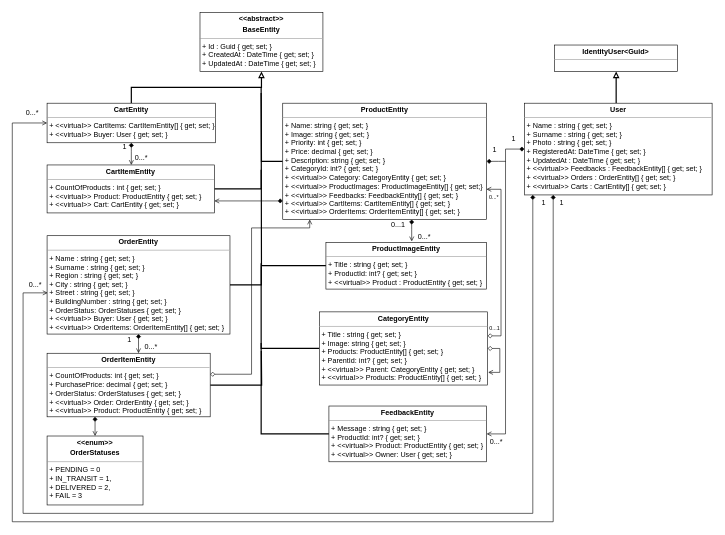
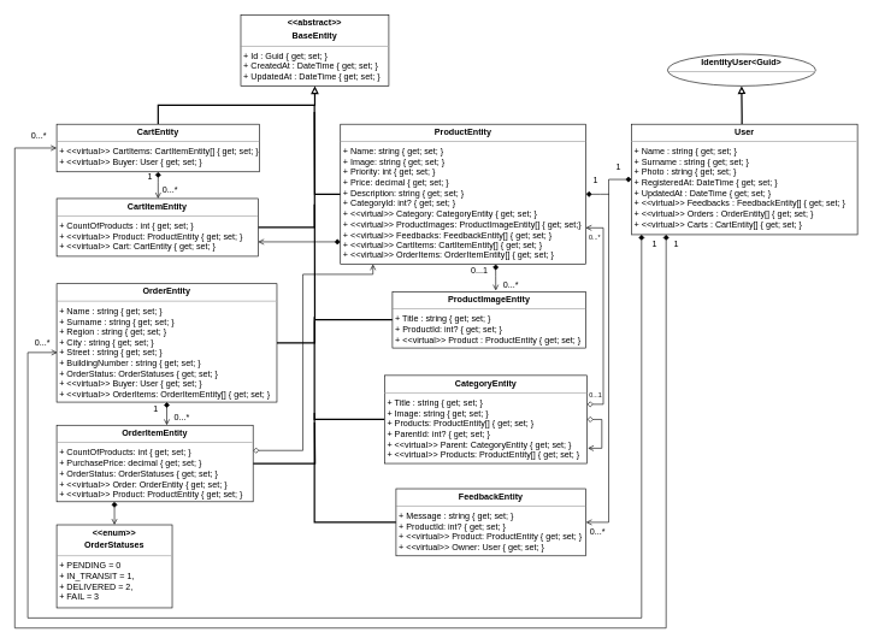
  <mxCell id="0" />
  <mxCell id="1" parent="0" />
  <mxCell id="2" value="&lt;p style=&quot;margin: 0px ; margin-top: 4px ; text-align: center&quot;&gt;&lt;b&gt;&amp;lt;&amp;lt;abstract&amp;gt;&amp;gt;&lt;/b&gt;&lt;/p&gt;&lt;p style=&quot;margin: 0px ; margin-top: 4px ; text-align: center&quot;&gt;&lt;b&gt;BaseEntity&lt;/b&gt;&lt;/p&gt;&lt;hr size=&quot;1&quot;&gt;&lt;p style=&quot;margin: 0px ; margin-left: 4px&quot;&gt;+ Id : Guid { get; set; }&lt;/p&gt;&lt;p style=&quot;margin: 0px ; margin-left: 4px&quot;&gt;+ CreatedAt : DateTime { get; set; }&lt;br&gt;&lt;/p&gt;&lt;p style=&quot;margin: 0px ; margin-left: 4px&quot;&gt;+ UpdatedAt : DateTime { get; set; }&lt;br&gt;&lt;/p&gt;&lt;hr size=&quot;1&quot;&gt;&lt;p style=&quot;margin: 0px ; margin-left: 4px&quot;&gt;+ method(): Type&lt;/p&gt;" style="verticalAlign=top;align=left;overflow=fill;fontSize=12;fontFamily=Helvetica;html=1;" vertex="1" parent="1"><mxGeometry x="333" y="20" width="205" height="98" as="geometry" /></mxCell>
  <mxCell id="3" style="edgeStyle=orthogonalEdgeStyle;rounded=0;orthogonalLoop=1;jettySize=auto;html=1;endArrow=none;endFill=0;strokeWidth=2;" edge="1" parent="1" source="7"><mxGeometry relative="1" as="geometry"><mxPoint x="435" y="154" as="targetPoint" /></mxGeometry></mxCell>
  <mxCell id="4" style="edgeStyle=orthogonalEdgeStyle;rounded=0;orthogonalLoop=1;jettySize=auto;html=1;startArrow=diamond;startFill=1;endArrow=open;endFill=0;entryX=0.534;entryY=-0.019;entryDx=0;entryDy=0;entryPerimeter=0;" edge="1" parent="1" source="7" target="33"><mxGeometry relative="1" as="geometry"><mxPoint x="731" y="378" as="targetPoint" /><Array as="points"><mxPoint x="686" y="382" /><mxPoint x="686" y="382" /></Array></mxGeometry></mxCell>
  <mxCell id="5" style="edgeStyle=orthogonalEdgeStyle;rounded=0;orthogonalLoop=1;jettySize=auto;html=1;entryX=1;entryY=0.75;entryDx=0;entryDy=0;startArrow=diamond;startFill=1;endArrow=open;endFill=0;strokeWidth=1;" edge="1" parent="1" source="7" target="31"><mxGeometry relative="1" as="geometry"><Array as="points"><mxPoint x="441" y="334" /><mxPoint x="441" y="334" /></Array></mxGeometry></mxCell>
  <mxCell id="6" style="edgeStyle=orthogonalEdgeStyle;rounded=0;orthogonalLoop=1;jettySize=auto;html=1;startArrow=diamond;startFill=1;endArrow=none;endFill=0;strokeWidth=1;" edge="1" parent="1" source="7"><mxGeometry relative="1" as="geometry"><mxPoint x="843" y="268" as="targetPoint" /></mxGeometry></mxCell>
  <mxCell id="7" value="&lt;p style=&quot;margin: 0px ; margin-top: 4px ; text-align: center&quot;&gt;&lt;b&gt;ProductEntity&lt;/b&gt;&lt;/p&gt;&lt;hr size=&quot;1&quot;&gt;&lt;p style=&quot;margin: 0px ; margin-left: 4px&quot;&gt;+ Name: string { get; set; }&lt;/p&gt;&lt;p style=&quot;margin: 0px ; margin-left: 4px&quot;&gt;+ Image: string { get; set; }&lt;/p&gt;&lt;p style=&quot;margin: 0px ; margin-left: 4px&quot;&gt;+ Priority: int { get; set; }&lt;br&gt;&lt;/p&gt;&lt;p style=&quot;margin: 0px ; margin-left: 4px&quot;&gt;+ Price: decimal { get; set; }&lt;/p&gt;&lt;p style=&quot;margin: 0px ; margin-left: 4px&quot;&gt;+ Description: string { get; set; }&lt;br&gt;&lt;/p&gt;&lt;p style=&quot;margin: 0px ; margin-left: 4px&quot;&gt;+ CategoryId: int? { get; set; }&lt;/p&gt;&lt;p style=&quot;margin: 0px ; margin-left: 4px&quot;&gt;+ &amp;lt;&amp;lt;virtual&amp;gt;&amp;gt; Category: CategoryEntity { get; set; }&lt;/p&gt;&lt;p style=&quot;margin: 0px ; margin-left: 4px&quot;&gt;+ &amp;lt;&amp;lt;virtual&amp;gt;&amp;gt; ProductImages: ProductImageEntity[] { get; set;}&lt;/p&gt;&lt;p style=&quot;margin: 0px ; margin-left: 4px&quot;&gt;+ &amp;lt;&amp;lt;virtual&amp;gt;&amp;gt; Feedbacks: FeedbackEntity[] { get; set; }&lt;/p&gt;&lt;p style=&quot;margin: 0px ; margin-left: 4px&quot;&gt;+ &amp;lt;&amp;lt;virtual&amp;gt;&amp;gt; CartItems: CartItemEntity[] { get; set; }&lt;/p&gt;&lt;p style=&quot;margin: 0px ; margin-left: 4px&quot;&gt;+ &amp;lt;&amp;lt;virtual&amp;gt;&amp;gt; OrderItems: OrderItemEntity[] { get; set; }&lt;br&gt;&lt;/p&gt;&lt;hr size=&quot;1&quot;&gt;&lt;p style=&quot;margin: 0px ; margin-left: 4px&quot;&gt;&lt;br&gt;&lt;/p&gt;" style="verticalAlign=top;align=left;overflow=fill;fontSize=12;fontFamily=Helvetica;html=1;" vertex="1" parent="1"><mxGeometry x="471" y="171" width="340" height="194" as="geometry" /></mxCell>
  <mxCell id="8" style="edgeStyle=orthogonalEdgeStyle;rounded=0;orthogonalLoop=1;jettySize=auto;html=1;endArrow=none;endFill=0;strokeWidth=2;" edge="1" parent="1" source="10"><mxGeometry relative="1" as="geometry"><mxPoint x="435" y="438" as="targetPoint" /><Array as="points"><mxPoint x="435" y="580" /></Array></mxGeometry></mxCell>
  <mxCell id="9" style="edgeStyle=orthogonalEdgeStyle;rounded=0;orthogonalLoop=1;jettySize=auto;html=1;entryX=0.999;entryY=0.74;entryDx=0;entryDy=0;entryPerimeter=0;startArrow=diamond;startFill=0;endArrow=open;endFill=0;" edge="1" parent="1" source="10" target="7"><mxGeometry relative="1" as="geometry"><Array as="points"><mxPoint x="835" y="559" /><mxPoint x="835" y="315" /></Array></mxGeometry></mxCell>
  <mxCell id="10" value="&lt;p style=&quot;margin: 0px ; margin-top: 4px ; text-align: center&quot;&gt;&lt;b&gt;CategoryEntity&lt;/b&gt;&lt;/p&gt;&lt;hr size=&quot;1&quot;&gt;&lt;p style=&quot;margin: 0px ; margin-left: 4px&quot;&gt;+ Title : string { get; set; }&lt;br&gt;&lt;/p&gt;&lt;p style=&quot;margin: 0px ; margin-left: 4px&quot;&gt;+ Image: string { get; set; }&lt;br&gt;&lt;/p&gt;&lt;p style=&quot;margin: 0px ; margin-left: 4px&quot;&gt;+ Products: ProductEntity[] { get; set; }&lt;/p&gt;&lt;p style=&quot;margin: 0px ; margin-left: 4px&quot;&gt;+ ParentId: int? { get; set; }&lt;/p&gt;&lt;p style=&quot;margin: 0px ; margin-left: 4px&quot;&gt;+ &amp;lt;&amp;lt;virtual&amp;gt;&amp;gt; Parent: CategoryEntity { get; set; }&lt;/p&gt;&lt;p style=&quot;margin: 0px ; margin-left: 4px&quot;&gt;+ &amp;lt;&amp;lt;virtual&amp;gt;&amp;gt; Products: ProductEntity[] { get; set; }&lt;/p&gt;&lt;hr size=&quot;1&quot;&gt;&lt;p style=&quot;margin: 0px ; margin-left: 4px&quot;&gt;+ method(): Type&lt;/p&gt;" style="verticalAlign=top;align=left;overflow=fill;fontSize=12;fontFamily=Helvetica;html=1;" vertex="1" parent="1"><mxGeometry x="532" y="519" width="280.75" height="122" as="geometry" /></mxCell>
  <mxCell id="11" style="edgeStyle=orthogonalEdgeStyle;rounded=0;orthogonalLoop=1;jettySize=auto;html=1;endArrow=none;endFill=0;strokeWidth=2;" edge="1" parent="1" source="12"><mxGeometry relative="1" as="geometry"><mxPoint x="435" y="571" as="targetPoint" /><Array as="points"><mxPoint x="435" y="722" /><mxPoint x="435" y="571" /></Array></mxGeometry></mxCell>
  <mxCell id="12" value="&lt;p style=&quot;margin: 0px ; margin-top: 4px ; text-align: center&quot;&gt;&lt;b&gt;FeedbackEntity&lt;/b&gt;&lt;/p&gt;&lt;hr size=&quot;1&quot;&gt;&lt;p style=&quot;margin: 0px ; margin-left: 4px&quot;&gt;+ Message : string { get; set; }&lt;br&gt;&lt;/p&gt;&lt;p style=&quot;margin: 0px ; margin-left: 4px&quot;&gt;+ ProductId: int? { get; set; }&lt;/p&gt;&lt;p style=&quot;margin: 0px ; margin-left: 4px&quot;&gt;+ &amp;lt;&amp;lt;virtual&amp;gt;&amp;gt; Product: ProductEntity { get; set; }&lt;/p&gt;&lt;p style=&quot;margin: 0px ; margin-left: 4px&quot;&gt;+ &amp;lt;&amp;lt;virtual&amp;gt;&amp;gt; Owner: User { get; set; }&lt;/p&gt;&lt;hr size=&quot;1&quot;&gt;&lt;p style=&quot;margin: 0px ; margin-left: 4px&quot;&gt;+ method(): Type&lt;/p&gt;" style="verticalAlign=top;align=left;overflow=fill;fontSize=12;fontFamily=Helvetica;html=1;" vertex="1" parent="1"><mxGeometry x="548" y="676" width="263" height="93" as="geometry" /></mxCell>
  <mxCell id="13" style="edgeStyle=orthogonalEdgeStyle;rounded=0;orthogonalLoop=1;jettySize=auto;html=1;endArrow=block;endFill=0;strokeWidth=2;" edge="1" parent="1" source="17" target="18"><mxGeometry relative="1" as="geometry"><Array as="points"><mxPoint x="1027" y="159" /><mxPoint x="1027" y="159" /></Array></mxGeometry></mxCell>
  <mxCell id="14" style="edgeStyle=orthogonalEdgeStyle;rounded=0;orthogonalLoop=1;jettySize=auto;html=1;entryX=1;entryY=0.5;entryDx=0;entryDy=0;startArrow=diamond;startFill=1;endArrow=open;endFill=0;" edge="1" parent="1" source="17" target="12"><mxGeometry relative="1" as="geometry" /></mxCell>
  <mxCell id="15" style="edgeStyle=orthogonalEdgeStyle;rounded=0;orthogonalLoop=1;jettySize=auto;html=1;entryX=0.003;entryY=0.581;entryDx=0;entryDy=0;entryPerimeter=0;startArrow=diamond;startFill=1;endArrow=open;endFill=0;" edge="1" parent="1" source="17" target="24"><mxGeometry relative="1" as="geometry"><Array as="points"><mxPoint x="888" y="855" /><mxPoint x="38" y="855" /><mxPoint x="38" y="487" /></Array></mxGeometry></mxCell>
  <mxCell id="16" style="edgeStyle=orthogonalEdgeStyle;rounded=0;orthogonalLoop=1;jettySize=auto;html=1;entryX=0;entryY=0.5;entryDx=0;entryDy=0;startArrow=diamond;startFill=1;endArrow=open;endFill=0;" edge="1" parent="1" source="17" target="21"><mxGeometry relative="1" as="geometry"><Array as="points"><mxPoint x="922" y="869" /><mxPoint x="20" y="869" /><mxPoint x="20" y="204" /></Array></mxGeometry></mxCell>
  <mxCell id="17" value="&lt;p style=&quot;margin: 0px ; margin-top: 4px ; text-align: center&quot;&gt;&lt;b&gt;User&lt;/b&gt;&lt;/p&gt;&lt;hr size=&quot;1&quot;&gt;&lt;p style=&quot;margin: 0px ; margin-left: 4px&quot;&gt;+ Name : string { get; set; }&lt;br&gt;&lt;/p&gt;&lt;p style=&quot;margin: 0px ; margin-left: 4px&quot;&gt;+ Surname : string { get; set; }&lt;br&gt;&lt;/p&gt;&lt;p style=&quot;margin: 0px ; margin-left: 4px&quot;&gt;+ Photo : string { get; set; }&lt;br&gt;&lt;/p&gt;&lt;p style=&quot;margin: 0px ; margin-left: 4px&quot;&gt;+ RegisteredAt: DateTime { get; set; }&lt;/p&gt;&lt;p style=&quot;margin: 0px ; margin-left: 4px&quot;&gt;+ UpdatedAt : DateTime { get; set; }&lt;br&gt;&lt;/p&gt;&lt;p style=&quot;margin: 0px ; margin-left: 4px&quot;&gt;+ &amp;lt;&amp;lt;virtual&amp;gt;&amp;gt; Feedbacks : FeedbackEntity[] { get; set; }&lt;/p&gt;&lt;p style=&quot;margin: 0px ; margin-left: 4px&quot;&gt;+ &amp;lt;&amp;lt;virtual&amp;gt;&amp;gt; Orders : OrderEntity[] { get; set; }&lt;/p&gt;&lt;p style=&quot;margin: 0px ; margin-left: 4px&quot;&gt;+ &amp;lt;&amp;lt;virtual&amp;gt;&amp;gt; Carts : CartEntity[] { get; set; }&lt;/p&gt;&lt;hr size=&quot;1&quot;&gt;&lt;p style=&quot;margin: 0px ; margin-left: 4px&quot;&gt;+ method(): Type&lt;/p&gt;" style="verticalAlign=top;align=left;overflow=fill;fontSize=12;fontFamily=Helvetica;html=1;" vertex="1" parent="1"><mxGeometry x="874" y="171" width="313" height="153" as="geometry" /></mxCell>
- <mxCell id="18" value="&lt;p style=&quot;margin: 0px ; margin-top: 4px ; text-align: center&quot;&gt;&lt;b&gt;IdentityUser&amp;lt;Guid&amp;gt;&lt;/b&gt;&lt;/p&gt;&lt;hr size=&quot;1&quot;&gt;&lt;p style=&quot;margin: 0px ; margin-left: 4px&quot;&gt;&lt;br&gt;&lt;/p&gt;" style="verticalAlign=top;align=left;overflow=fill;fontSize=12;fontFamily=Helvetica;html=1;" vertex="1" parent="1"><mxGeometry x="924" y="74" width="205" height="44" as="geometry" /></mxCell>
+ <mxCell id="18" value="&lt;p style=&quot;margin: 0px ; margin-top: 4px ; text-align: center&quot;&gt;&lt;b&gt;IdentityUser&amp;lt;Guid&amp;gt;&lt;/b&gt;&lt;/p&gt;&lt;hr size=&quot;1&quot;&gt;&lt;p style=&quot;margin: 0px ; margin-left: 4px&quot;&gt;&lt;br&gt;&lt;/p&gt;" style="ellipse;verticalAlign=top;align=left;overflow=fill;fontSize=12;fontFamily=Helvetica;html=1;" vertex="1" parent="1"><mxGeometry x="924" y="74" width="205" height="44" as="geometry" /></mxCell>
  <mxCell id="19" style="edgeStyle=orthogonalEdgeStyle;rounded=0;orthogonalLoop=1;jettySize=auto;html=1;entryX=0.5;entryY=1;entryDx=0;entryDy=0;endArrow=block;endFill=0;fontStyle=1;strokeWidth=2;" edge="1" parent="1" source="21" target="2"><mxGeometry relative="1" as="geometry" /></mxCell>
  <mxCell id="20" style="edgeStyle=orthogonalEdgeStyle;rounded=0;orthogonalLoop=1;jettySize=auto;html=1;endArrow=open;endFill=0;startArrow=diamond;startFill=1;" edge="1" parent="1" source="21" target="31"><mxGeometry relative="1" as="geometry"><Array as="points"><mxPoint x="219" y="251" /><mxPoint x="218" y="251" /></Array></mxGeometry></mxCell>
  <mxCell id="21" value="&lt;p style=&quot;margin: 0px ; margin-top: 4px ; text-align: center&quot;&gt;&lt;b&gt;CartEntity&lt;/b&gt;&lt;/p&gt;&lt;hr size=&quot;1&quot;&gt;&lt;p style=&quot;margin: 0px ; margin-left: 4px&quot;&gt;+ &amp;lt;&amp;lt;virtual&amp;gt;&amp;gt; CartItems: CartItemEntity[] { get; set; }&lt;/p&gt;&lt;p style=&quot;margin: 0px ; margin-left: 4px&quot;&gt;+ &amp;lt;&amp;lt;virtual&amp;gt;&amp;gt; Buyer: User { get; set; }&lt;/p&gt;&lt;hr size=&quot;1&quot;&gt;&lt;p style=&quot;margin: 0px ; margin-left: 4px&quot;&gt;+ method(): Type&lt;/p&gt;" style="verticalAlign=top;align=left;overflow=fill;fontSize=12;fontFamily=Helvetica;html=1;" vertex="1" parent="1"><mxGeometry x="78" y="171" width="281" height="66" as="geometry" /></mxCell>
  <mxCell id="22" style="edgeStyle=orthogonalEdgeStyle;rounded=0;orthogonalLoop=1;jettySize=auto;html=1;endArrow=none;endFill=0;strokeWidth=2;" edge="1" parent="1" source="24"><mxGeometry relative="1" as="geometry"><mxPoint x="435.294" y="443.118" as="targetPoint" /><Array as="points"><mxPoint x="435" y="474" /><mxPoint x="435" y="443" /></Array></mxGeometry></mxCell>
  <mxCell id="23" style="edgeStyle=orthogonalEdgeStyle;rounded=0;orthogonalLoop=1;jettySize=auto;html=1;startArrow=diamond;startFill=1;endArrow=open;endFill=0;" edge="1" parent="1" source="24" target="29"><mxGeometry relative="1" as="geometry"><Array as="points"><mxPoint x="231" y="576" /><mxPoint x="231" y="576" /></Array></mxGeometry></mxCell>
  <mxCell id="24" value="&lt;p style=&quot;margin: 0px ; margin-top: 4px ; text-align: center&quot;&gt;&lt;b&gt;OrderEntity&lt;/b&gt;&lt;/p&gt;&lt;hr size=&quot;1&quot;&gt;&lt;p style=&quot;margin: 0px ; margin-left: 4px&quot;&gt;+ Name : string { get; set; }&lt;/p&gt;&lt;p style=&quot;margin: 0px ; margin-left: 4px&quot;&gt;+ Surname : string { get; set; }&lt;br&gt;&lt;/p&gt;&lt;p style=&quot;margin: 0px ; margin-left: 4px&quot;&gt;+ Region : string { get; set; }&lt;br&gt;&lt;/p&gt;&lt;p style=&quot;margin: 0px ; margin-left: 4px&quot;&gt;+ City : string { get; set; }&lt;br&gt;&lt;/p&gt;&lt;p style=&quot;margin: 0px ; margin-left: 4px&quot;&gt;+ Street : string { get; set; }&lt;br&gt;&lt;/p&gt;&lt;p style=&quot;margin: 0px ; margin-left: 4px&quot;&gt;+ BuildingNumber : string { get; set; }&lt;/p&gt;&lt;p style=&quot;margin: 0px ; margin-left: 4px&quot;&gt;+ OrderStatus: OrderStatuses { get; set; }&lt;/p&gt;&lt;p style=&quot;margin: 0px ; margin-left: 4px&quot;&gt;+ &amp;lt;&amp;lt;virtual&amp;gt;&amp;gt; Buyer: User { get; set; }&lt;/p&gt;&lt;p style=&quot;margin: 0px ; margin-left: 4px&quot;&gt;+ &amp;lt;&amp;lt;virtual&amp;gt;&amp;gt; OrderItems: OrderItemEntity[] { get; set; }&lt;/p&gt;&lt;hr size=&quot;1&quot;&gt;&lt;p style=&quot;margin: 0px ; margin-left: 4px&quot;&gt;+ method(): Type&lt;/p&gt;" style="verticalAlign=top;align=left;overflow=fill;fontSize=12;fontFamily=Helvetica;html=1;" vertex="1" parent="1"><mxGeometry x="78" y="392" width="305" height="164" as="geometry" /></mxCell>
  <mxCell id="25" value="&lt;p style=&quot;margin: 0px ; margin-top: 4px ; text-align: center&quot;&gt;&lt;b&gt;&amp;lt;&amp;lt;enum&amp;gt;&amp;gt;&lt;/b&gt;&lt;/p&gt;&lt;p style=&quot;margin: 0px ; margin-top: 4px ; text-align: center&quot;&gt;&lt;b&gt;OrderStatuses&lt;/b&gt;&lt;/p&gt;&lt;hr size=&quot;1&quot;&gt;&lt;p style=&quot;margin: 0px ; margin-left: 4px&quot;&gt;+ PENDING = 0&lt;/p&gt;&lt;p style=&quot;margin: 0px ; margin-left: 4px&quot;&gt;+ IN_TRANSIT = 1,&lt;/p&gt;&lt;p style=&quot;margin: 0px ; margin-left: 4px&quot;&gt;+ DELIVERED = 2,&lt;/p&gt;&lt;p style=&quot;margin: 0px ; margin-left: 4px&quot;&gt;+ FAIL = 3&lt;/p&gt;&lt;p style=&quot;margin: 0px ; margin-left: 4px&quot;&gt;&lt;br&gt;&lt;/p&gt;&lt;hr size=&quot;1&quot;&gt;&lt;p style=&quot;margin: 0px ; margin-left: 4px&quot;&gt;+ method(): Type&lt;/p&gt;" style="verticalAlign=top;align=left;overflow=fill;fontSize=12;fontFamily=Helvetica;html=1;" vertex="1" parent="1"><mxGeometry x="78" y="726" width="160" height="115" as="geometry" /></mxCell>
  <mxCell id="26" style="edgeStyle=orthogonalEdgeStyle;rounded=0;orthogonalLoop=1;jettySize=auto;html=1;endArrow=none;endFill=0;strokeWidth=2;" edge="1" parent="1" source="29"><mxGeometry relative="1" as="geometry"><mxPoint x="435.294" y="584.294" as="targetPoint" /></mxGeometry></mxCell>
  <mxCell id="27" style="edgeStyle=orthogonalEdgeStyle;rounded=0;orthogonalLoop=1;jettySize=auto;html=1;startArrow=diamond;startFill=1;endArrow=open;endFill=0;" edge="1" parent="1" source="29" target="25"><mxGeometry relative="1" as="geometry"><Array as="points"><mxPoint x="158" y="706" /><mxPoint x="158" y="706" /></Array></mxGeometry></mxCell>
  <mxCell id="28" style="edgeStyle=orthogonalEdgeStyle;rounded=0;orthogonalLoop=1;jettySize=auto;html=1;startArrow=open;startFill=0;endArrow=diamond;endFill=0;strokeWidth=1;" edge="1" parent="1" source="7" target="29"><mxGeometry relative="1" as="geometry"><mxPoint x="499" y="361" as="sourcePoint" /><Array as="points"><mxPoint x="516" y="379" /><mxPoint x="419" y="379" /><mxPoint x="419" y="623" /></Array></mxGeometry></mxCell>
  <mxCell id="29" value="&lt;p style=&quot;margin: 0px ; margin-top: 4px ; text-align: center&quot;&gt;&lt;b&gt;OrderItemEntity&lt;/b&gt;&lt;/p&gt;&lt;hr size=&quot;1&quot;&gt;&lt;p style=&quot;margin: 0px ; margin-left: 4px&quot;&gt;+ CountOfProducts: int { get; set; }&lt;/p&gt;&lt;p style=&quot;margin: 0px ; margin-left: 4px&quot;&gt;+ PurchasePrice: decimal { get; set; }&lt;/p&gt;&lt;p style=&quot;margin: 0px ; margin-left: 4px&quot;&gt;+ OrderStatus: OrderStatuses { get; set; }&lt;/p&gt;&lt;p style=&quot;margin: 0px ; margin-left: 4px&quot;&gt;+ &amp;lt;&amp;lt;virtual&amp;gt;&amp;gt; Order: OrderEntity { get; set; }&lt;/p&gt;&lt;p style=&quot;margin: 0px ; margin-left: 4px&quot;&gt;&lt;span&gt;+ &amp;lt;&amp;lt;virtual&amp;gt;&amp;gt; Product: ProductEntity { get; set; }&lt;/span&gt;&lt;br&gt;&lt;/p&gt;&lt;hr size=&quot;1&quot;&gt;&lt;p style=&quot;margin: 0px ; margin-left: 4px&quot;&gt;+ method(): Type&lt;/p&gt;" style="verticalAlign=top;align=left;overflow=fill;fontSize=12;fontFamily=Helvetica;html=1;" vertex="1" parent="1"><mxGeometry x="78" y="588" width="272" height="106" as="geometry" /></mxCell>
  <mxCell id="30" style="edgeStyle=orthogonalEdgeStyle;rounded=0;orthogonalLoop=1;jettySize=auto;html=1;endArrow=none;endFill=0;strokeWidth=2;" edge="1" parent="1" source="31"><mxGeometry relative="1" as="geometry"><mxPoint x="435" y="281.8" as="targetPoint" /><Array as="points"><mxPoint x="435" y="314" /></Array></mxGeometry></mxCell>
  <mxCell id="31" value="&lt;p style=&quot;margin: 0px ; margin-top: 4px ; text-align: center&quot;&gt;&lt;b&gt;CartItemEntity&lt;/b&gt;&lt;/p&gt;&lt;hr size=&quot;1&quot;&gt;&lt;p style=&quot;margin: 0px ; margin-left: 4px&quot;&gt;+ CountOfProducts : int { get; set; }&lt;/p&gt;&lt;p style=&quot;margin: 0px ; margin-left: 4px&quot;&gt;+ &amp;lt;&amp;lt;virtual&amp;gt;&amp;gt; Product: ProductEntity { get; set; }&lt;br&gt;&lt;/p&gt;&lt;p style=&quot;margin: 0px ; margin-left: 4px&quot;&gt;+ &amp;lt;&amp;lt;virtual&amp;gt;&amp;gt; Cart: CartEntity { get; set; }&amp;nbsp;&lt;/p&gt;&lt;hr size=&quot;1&quot;&gt;&lt;p style=&quot;margin: 0px ; margin-left: 4px&quot;&gt;+ method(): Type&lt;/p&gt;" style="verticalAlign=top;align=left;overflow=fill;fontSize=12;fontFamily=Helvetica;html=1;" vertex="1" parent="1"><mxGeometry x="78" y="274" width="279" height="80" as="geometry" /></mxCell>
  <mxCell id="32" style="edgeStyle=orthogonalEdgeStyle;rounded=0;orthogonalLoop=1;jettySize=auto;html=1;endArrow=none;endFill=0;strokeWidth=2;" edge="1" parent="1" source="33"><mxGeometry relative="1" as="geometry"><mxPoint x="435" y="145" as="targetPoint" /></mxGeometry></mxCell>
  <mxCell id="33" value="&lt;p style=&quot;margin: 0px ; margin-top: 4px ; text-align: center&quot;&gt;&lt;b&gt;ProductImageEntity&lt;/b&gt;&lt;/p&gt;&lt;hr size=&quot;1&quot;&gt;&lt;p style=&quot;margin: 0px ; margin-left: 4px&quot;&gt;+ Title : string { get; set; }&lt;/p&gt;&lt;p style=&quot;margin: 0px ; margin-left: 4px&quot;&gt;+ ProductId: int? { get; set; }&lt;/p&gt;&lt;p style=&quot;margin: 0px ; margin-left: 4px&quot;&gt;+ &amp;lt;&amp;lt;virtual&amp;gt;&amp;gt; Product : ProductEntity { get; set; }&lt;/p&gt;&lt;hr size=&quot;1&quot;&gt;&lt;p style=&quot;margin: 0px ; margin-left: 4px&quot;&gt;+ method(): Type&lt;/p&gt;" style="verticalAlign=top;align=left;overflow=fill;fontSize=12;fontFamily=Helvetica;html=1;" vertex="1" parent="1"><mxGeometry x="543" y="403" width="268" height="78" as="geometry" /></mxCell>
  <mxCell id="34" value="1" style="text;html=1;align=center;verticalAlign=middle;resizable=0;points=[];autosize=1;strokeColor=none;" vertex="1" parent="1"><mxGeometry x="199" y="235" width="16" height="18" as="geometry" /></mxCell>
  <mxCell id="35" value="0...*" style="text;html=1;align=center;verticalAlign=middle;resizable=0;points=[];autosize=1;strokeColor=none;" vertex="1" parent="1"><mxGeometry x="219" y="253" width="32" height="18" as="geometry" /></mxCell>
  <mxCell id="36" value="0...1" style="text;html=1;align=center;verticalAlign=middle;resizable=0;points=[];autosize=1;strokeColor=none;" vertex="1" parent="1"><mxGeometry x="646" y="365" width="33" height="18" as="geometry" /></mxCell>
  <mxCell id="37" value="0...*" style="text;html=1;align=center;verticalAlign=middle;resizable=0;points=[];autosize=1;strokeColor=none;" vertex="1" parent="1"><mxGeometry x="691" y="385" width="32" height="18" as="geometry" /></mxCell>
  <mxCell id="38" style="edgeStyle=orthogonalEdgeStyle;rounded=0;orthogonalLoop=1;jettySize=auto;html=1;entryX=1.003;entryY=0.827;entryDx=0;entryDy=0;entryPerimeter=0;startArrow=diamond;startFill=0;endArrow=open;endFill=0;" edge="1" parent="1" source="10" target="10"><mxGeometry relative="1" as="geometry"><Array as="points"><mxPoint x="833" y="580" /><mxPoint x="833" y="620" /></Array></mxGeometry></mxCell>
  <mxCell id="39" value="1" style="text;html=1;align=center;verticalAlign=middle;resizable=0;points=[];autosize=1;strokeColor=none;" vertex="1" parent="1"><mxGeometry x="848" y="222" width="16" height="18" as="geometry" /></mxCell>
  <mxCell id="40" value="0...*" style="text;html=1;align=center;verticalAlign=middle;resizable=0;points=[];autosize=1;strokeColor=none;" vertex="1" parent="1"><mxGeometry x="811" y="726" width="32" height="18" as="geometry" /></mxCell>
  <mxCell id="41" value="&lt;font style=&quot;font-size: 9px&quot;&gt;0...1&lt;/font&gt;" style="text;html=1;align=center;verticalAlign=middle;resizable=0;points=[];autosize=1;strokeColor=none;" vertex="1" parent="1"><mxGeometry x="810" y="535" width="28" height="19" as="geometry" /></mxCell>
  <mxCell id="42" value="&lt;font style=&quot;font-size: 9px&quot;&gt;0...*&lt;/font&gt;" style="text;html=1;align=center;verticalAlign=middle;resizable=0;points=[];autosize=1;strokeColor=none;" vertex="1" parent="1"><mxGeometry x="810" y="317" width="26" height="19" as="geometry" /></mxCell>
  <mxCell id="43" value="0...*" style="text;html=1;align=center;verticalAlign=middle;resizable=0;points=[];autosize=1;strokeColor=none;" vertex="1" parent="1"><mxGeometry x="42" y="465" width="32" height="18" as="geometry" /></mxCell>
  <mxCell id="44" value="1" style="text;html=1;align=center;verticalAlign=middle;resizable=0;points=[];autosize=1;strokeColor=none;" vertex="1" parent="1"><mxGeometry x="898" y="328" width="16" height="18" as="geometry" /></mxCell>
  <mxCell id="45" value="0...*" style="text;html=1;align=center;verticalAlign=middle;resizable=0;points=[];autosize=1;strokeColor=none;" vertex="1" parent="1"><mxGeometry x="235" y="568" width="32" height="18" as="geometry" /></mxCell>
  <mxCell id="46" value="1" style="text;html=1;align=center;verticalAlign=middle;resizable=0;points=[];autosize=1;strokeColor=none;" vertex="1" parent="1"><mxGeometry x="207" y="556" width="16" height="18" as="geometry" /></mxCell>
  <mxCell id="47" value="0...*" style="text;html=1;align=center;verticalAlign=middle;resizable=0;points=[];autosize=1;strokeColor=none;" vertex="1" parent="1"><mxGeometry x="37" y="179" width="32" height="18" as="geometry" /></mxCell>
  <mxCell id="48" value="1" style="text;html=1;align=center;verticalAlign=middle;resizable=0;points=[];autosize=1;strokeColor=none;" vertex="1" parent="1"><mxGeometry x="928" y="328" width="16" height="18" as="geometry" /></mxCell>
  <mxCell id="49" value="1" style="text;html=1;align=center;verticalAlign=middle;resizable=0;points=[];autosize=1;strokeColor=none;" vertex="1" parent="1"><mxGeometry x="816" y="240" width="16" height="18" as="geometry" /></mxCell>
